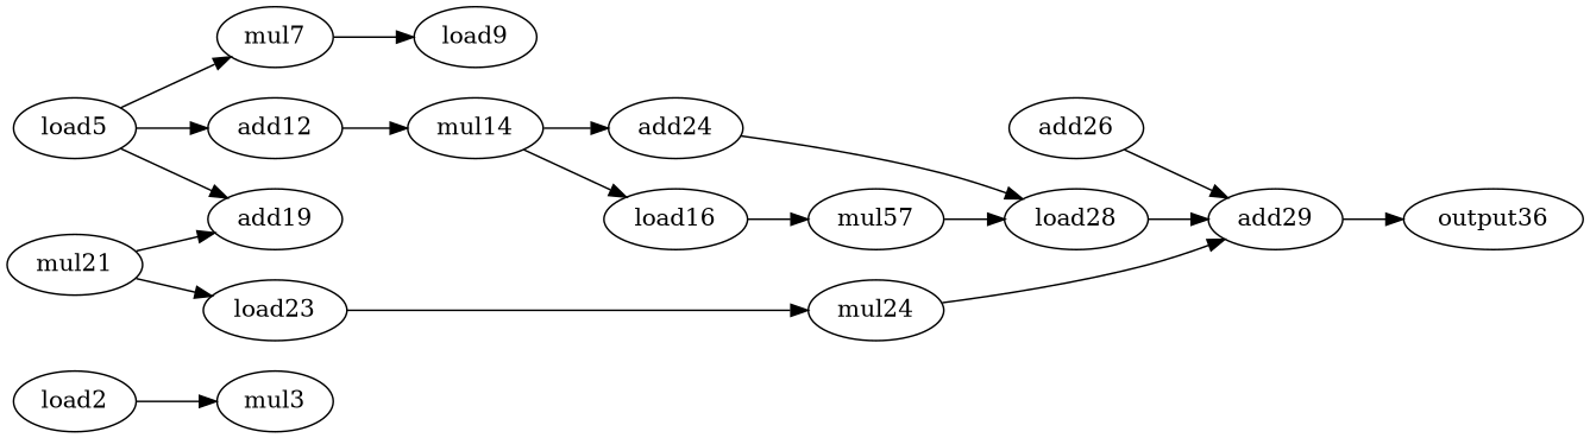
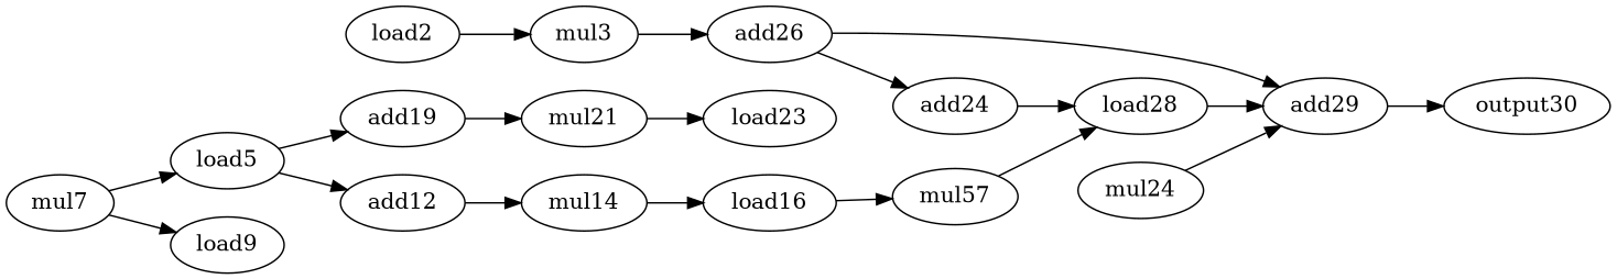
  digraph {
    rankdir=LR
    node [opcode=add]
    edge [operand=0]
    load2 [opcode=load]
    mul3 [opcode=mul]
    add26
    n4 [label=add24]
    add29
    n6 [label=load5]
    mul7 [opcode=mul]
    add12
    add19
    load9 [opcode=load]
    mul14 [opcode=mul]
    mul21 [opcode=mul]
    n13 [label=load28]
    load16 [opcode=load]
    n15 [label=mul57 opcode=mul]
    load23 [opcode=load]
    mul24 [opcode=mul]
-   output30 [opcode=output label=output36]
+   output30 [opcode=output]
    load2 -> mul3
-   mul14 -> n4
+   mul3 -> add26
+   add26 -> n4
    add26 -> add29 [operand=""]
    n4 -> n13
    add29 -> output30
-   n6 -> mul7 [operand=1]
+   mul7 -> n6 [operand=1]
    n6 -> add12
    n6 -> add19
    mul7 -> load9
    add12 -> mul14 [operand=1]
-   mul21 -> add19 [operand=1]
+   add19 -> mul21 [operand=1]
    mul14 -> load16
    mul21 -> load23
    n13 -> add29
    load16 -> n15
    n15 -> n13 [operand=1]
-   load23 -> mul24
    mul24 -> add29 [operand=1]
  }
